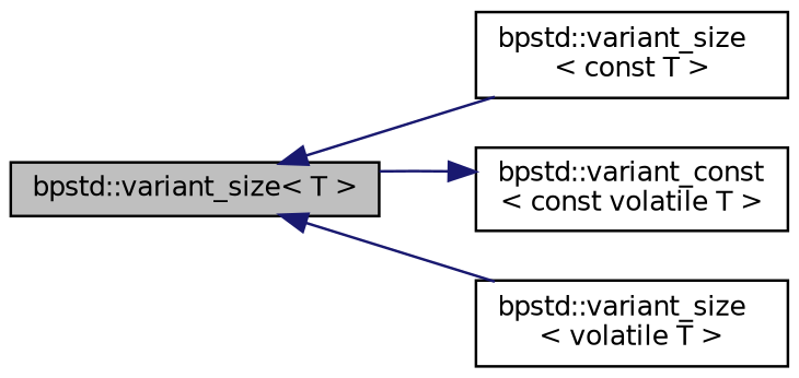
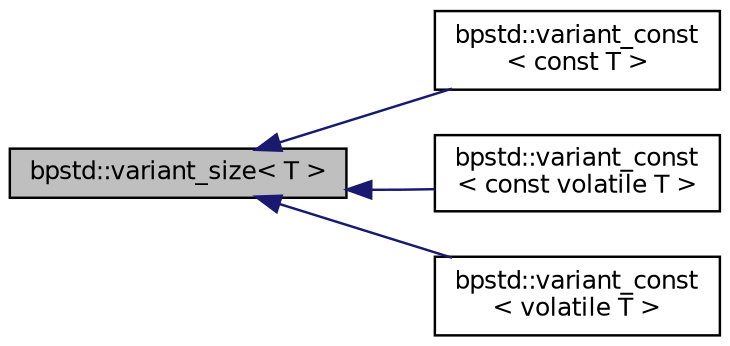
  digraph {
    rankdir=LR
    node [color=black fillcolor=white fontname=Helvetica fontsize=10 shape=record style=filled]
    edge [color=midnightblue dir=back fontname=Helvetica fontsize=10 labelfontname=Helvetica labelfontsize=10 style=solid]
    n1 [fillcolor=grey75 fontcolor=black height=0.2 label="bpstd::variant_size\< T \>" width=0.4]
-   n2 [height=0.2 label="bpstd::variant_size\l\< const T \>" width=0.4]
+   n2 [height=0.2 label="bpstd::variant_const\l\< const T \>" width=0.4]
    n3 [height=0.2 label="bpstd::variant_const\l\< const volatile T \>" width=0.4]
-   n4 [height=0.2 label="bpstd::variant_size\l\< volatile T \>" width=0.4]
+   n4 [height=0.2 label="bpstd::variant_const\l\< volatile T \>" width=0.4]
    n1 -> n2
-   n3 -> n1
+   n1 -> n3
    n1 -> n4
  }
